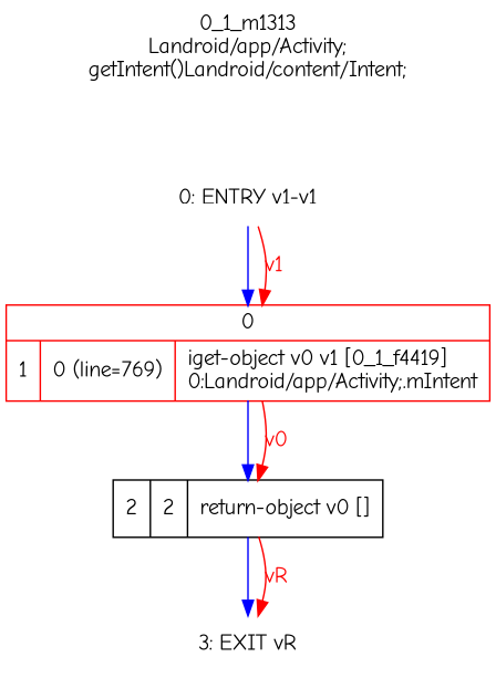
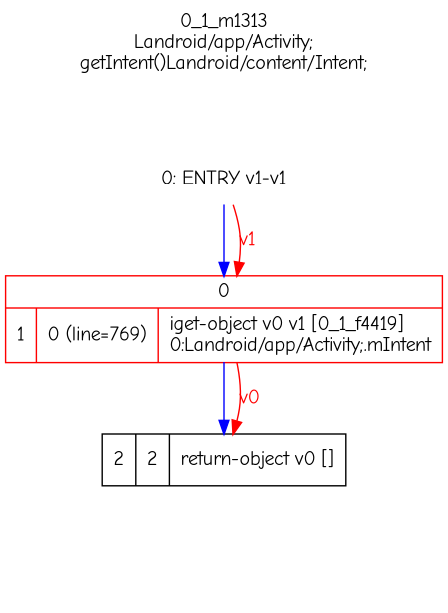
  digraph {
    label="0_1_m1313\nLandroid/app/Activity;\ngetIntent()Landroid/content/Intent;"
    labelloc=t
    rankdir=UD
    fontname="Comic Neue"
    node [shape=plaintext fontname="Comic Neue"]
    edge [color=blue fontcolor=blue fontname="Comic Neue"]
    n1 [label="0: ENTRY v1-v1"]
    n2 [color=red label="{0|{1|0 (line=769)|iget-object v0 v1 [0_1_f4419]\l0:Landroid/app/Activity;.mIntent\l}}" shape=record]
    n3 [label="2|2|return-object v0 []\l" shape=record]
-   n4 [label="3: EXIT vR"]
    n1 -> n2 [weight=100]
    n1 -> n2 [color=red fontcolor=red label=v1]
    n2 -> n3 [weight=100]
    n2 -> n3 [color=red fontcolor=red label=v0]
-   n3 -> n4 [weight=100]
-   n3 -> n4 [color=red fontcolor=red label=vR]
  }
